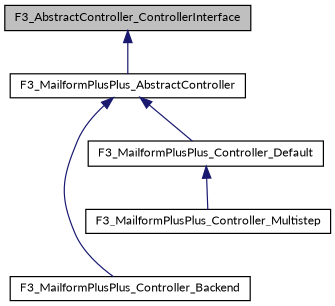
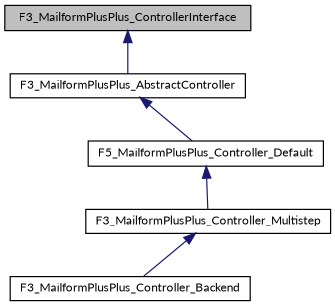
  digraph {
    fontname=Lato
    rankdir=TB
    node [color=black fillcolor=white fontname=Lato fontsize=10 shape=record style=filled]
    edge [color=midnightblue dir=back fontname=Lato fontsize=10 labelfontname=FreeSans labelfontsize=10 style=solid]
-   n1 [fillcolor=grey75 fontcolor=black height=0.2 label=F3_AbstractController_ControllerInterface width=0.4]
+   n1 [fillcolor=grey75 fontcolor=black height=0.2 label=F3_MailformPlusPlus_ControllerInterface width=0.4]
    n2 [height=0.2 label=F3_MailformPlusPlus_AbstractController width=0.4]
    n3 [height=0.2 label=F3_MailformPlusPlus_Controller_Backend width=0.4]
-   n4 [height=0.2 label=F3_MailformPlusPlus_Controller_Default width=0.4]
+   n4 [height=0.2 label=F5_MailformPlusPlus_Controller_Default width=0.4]
    n5 [height=0.2 label=F3_MailformPlusPlus_Controller_Multistep width=0.4]
    n1 -> n2
-   n2 -> n3
+   n5 -> n3
    n2 -> n4
    n4 -> n5
  }
